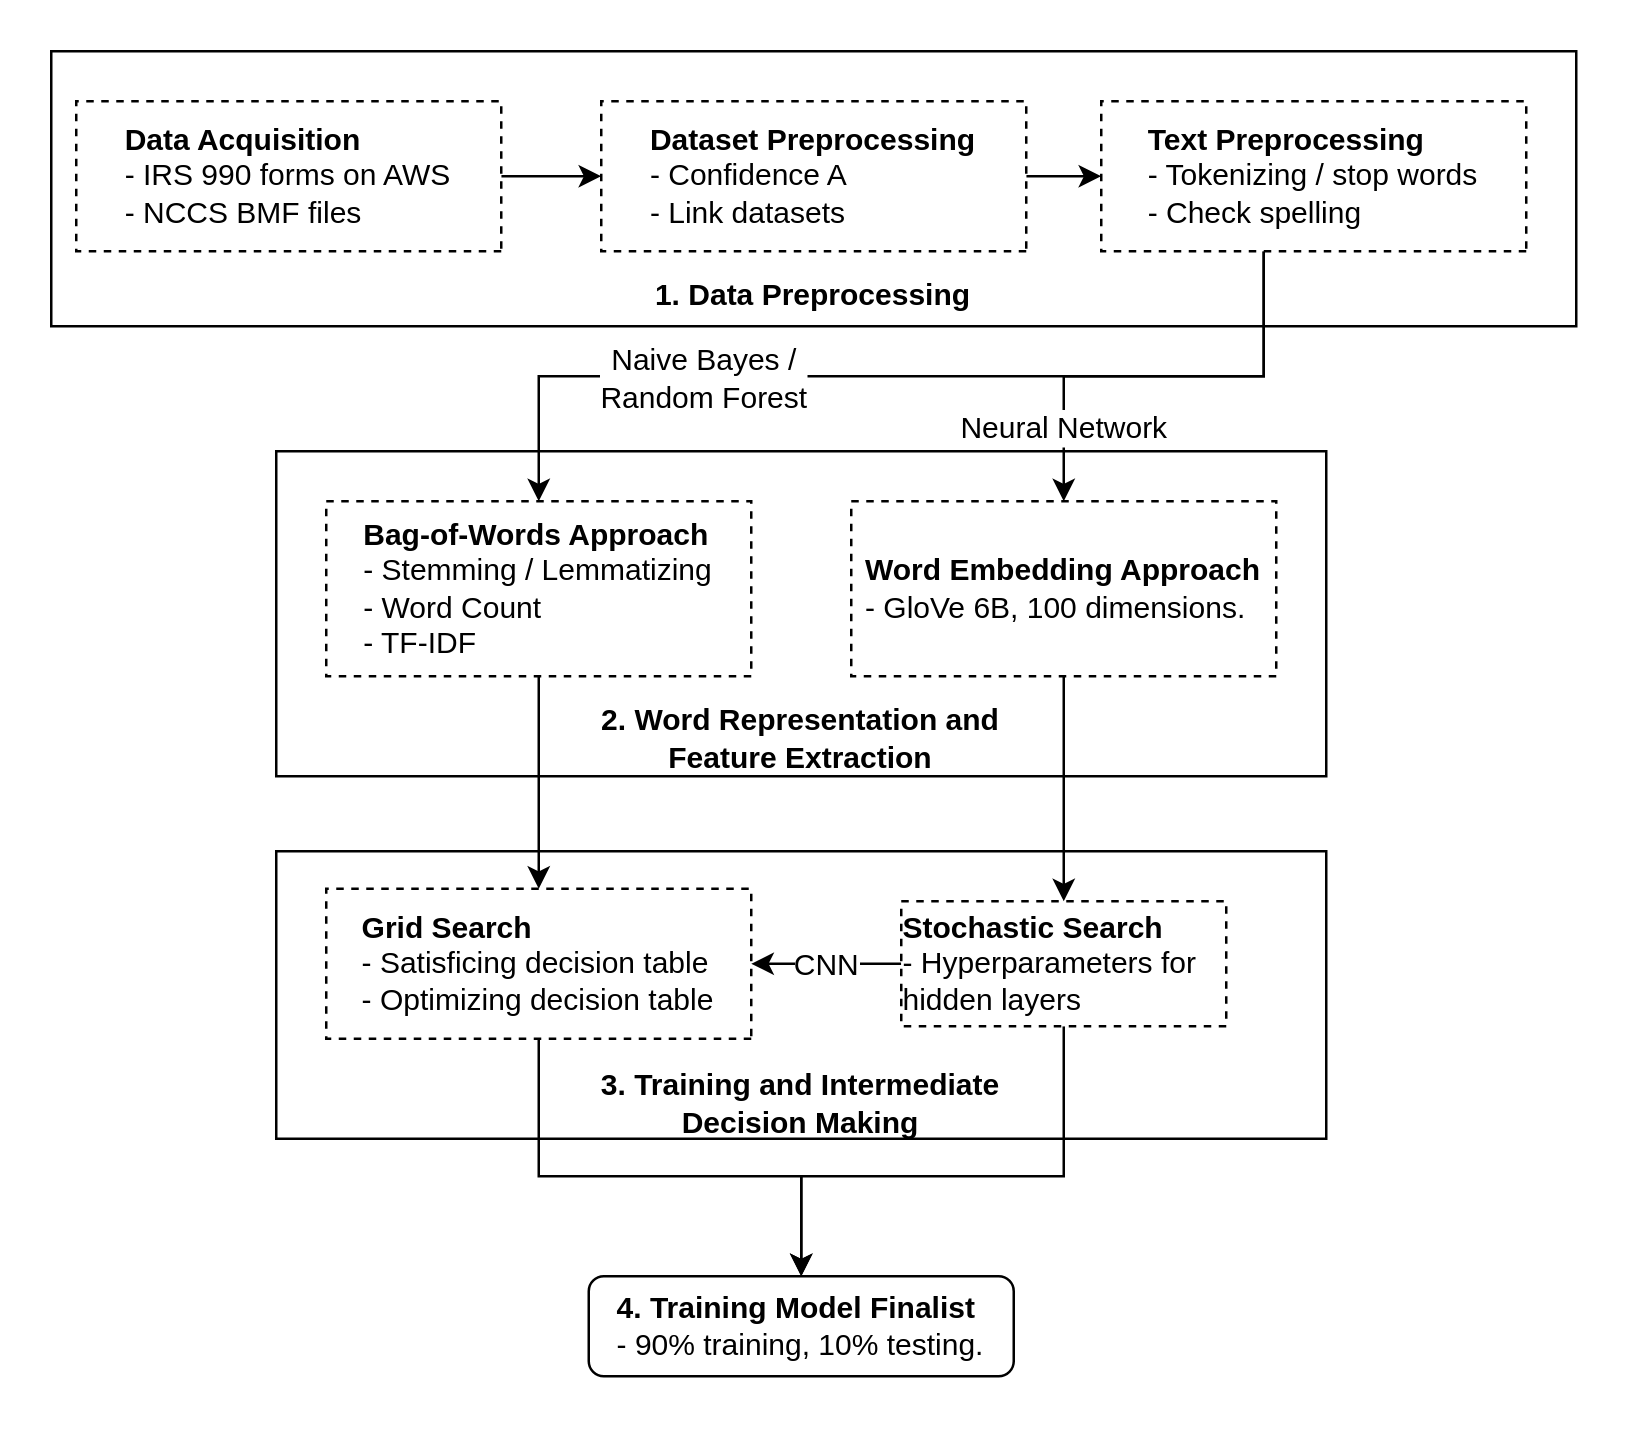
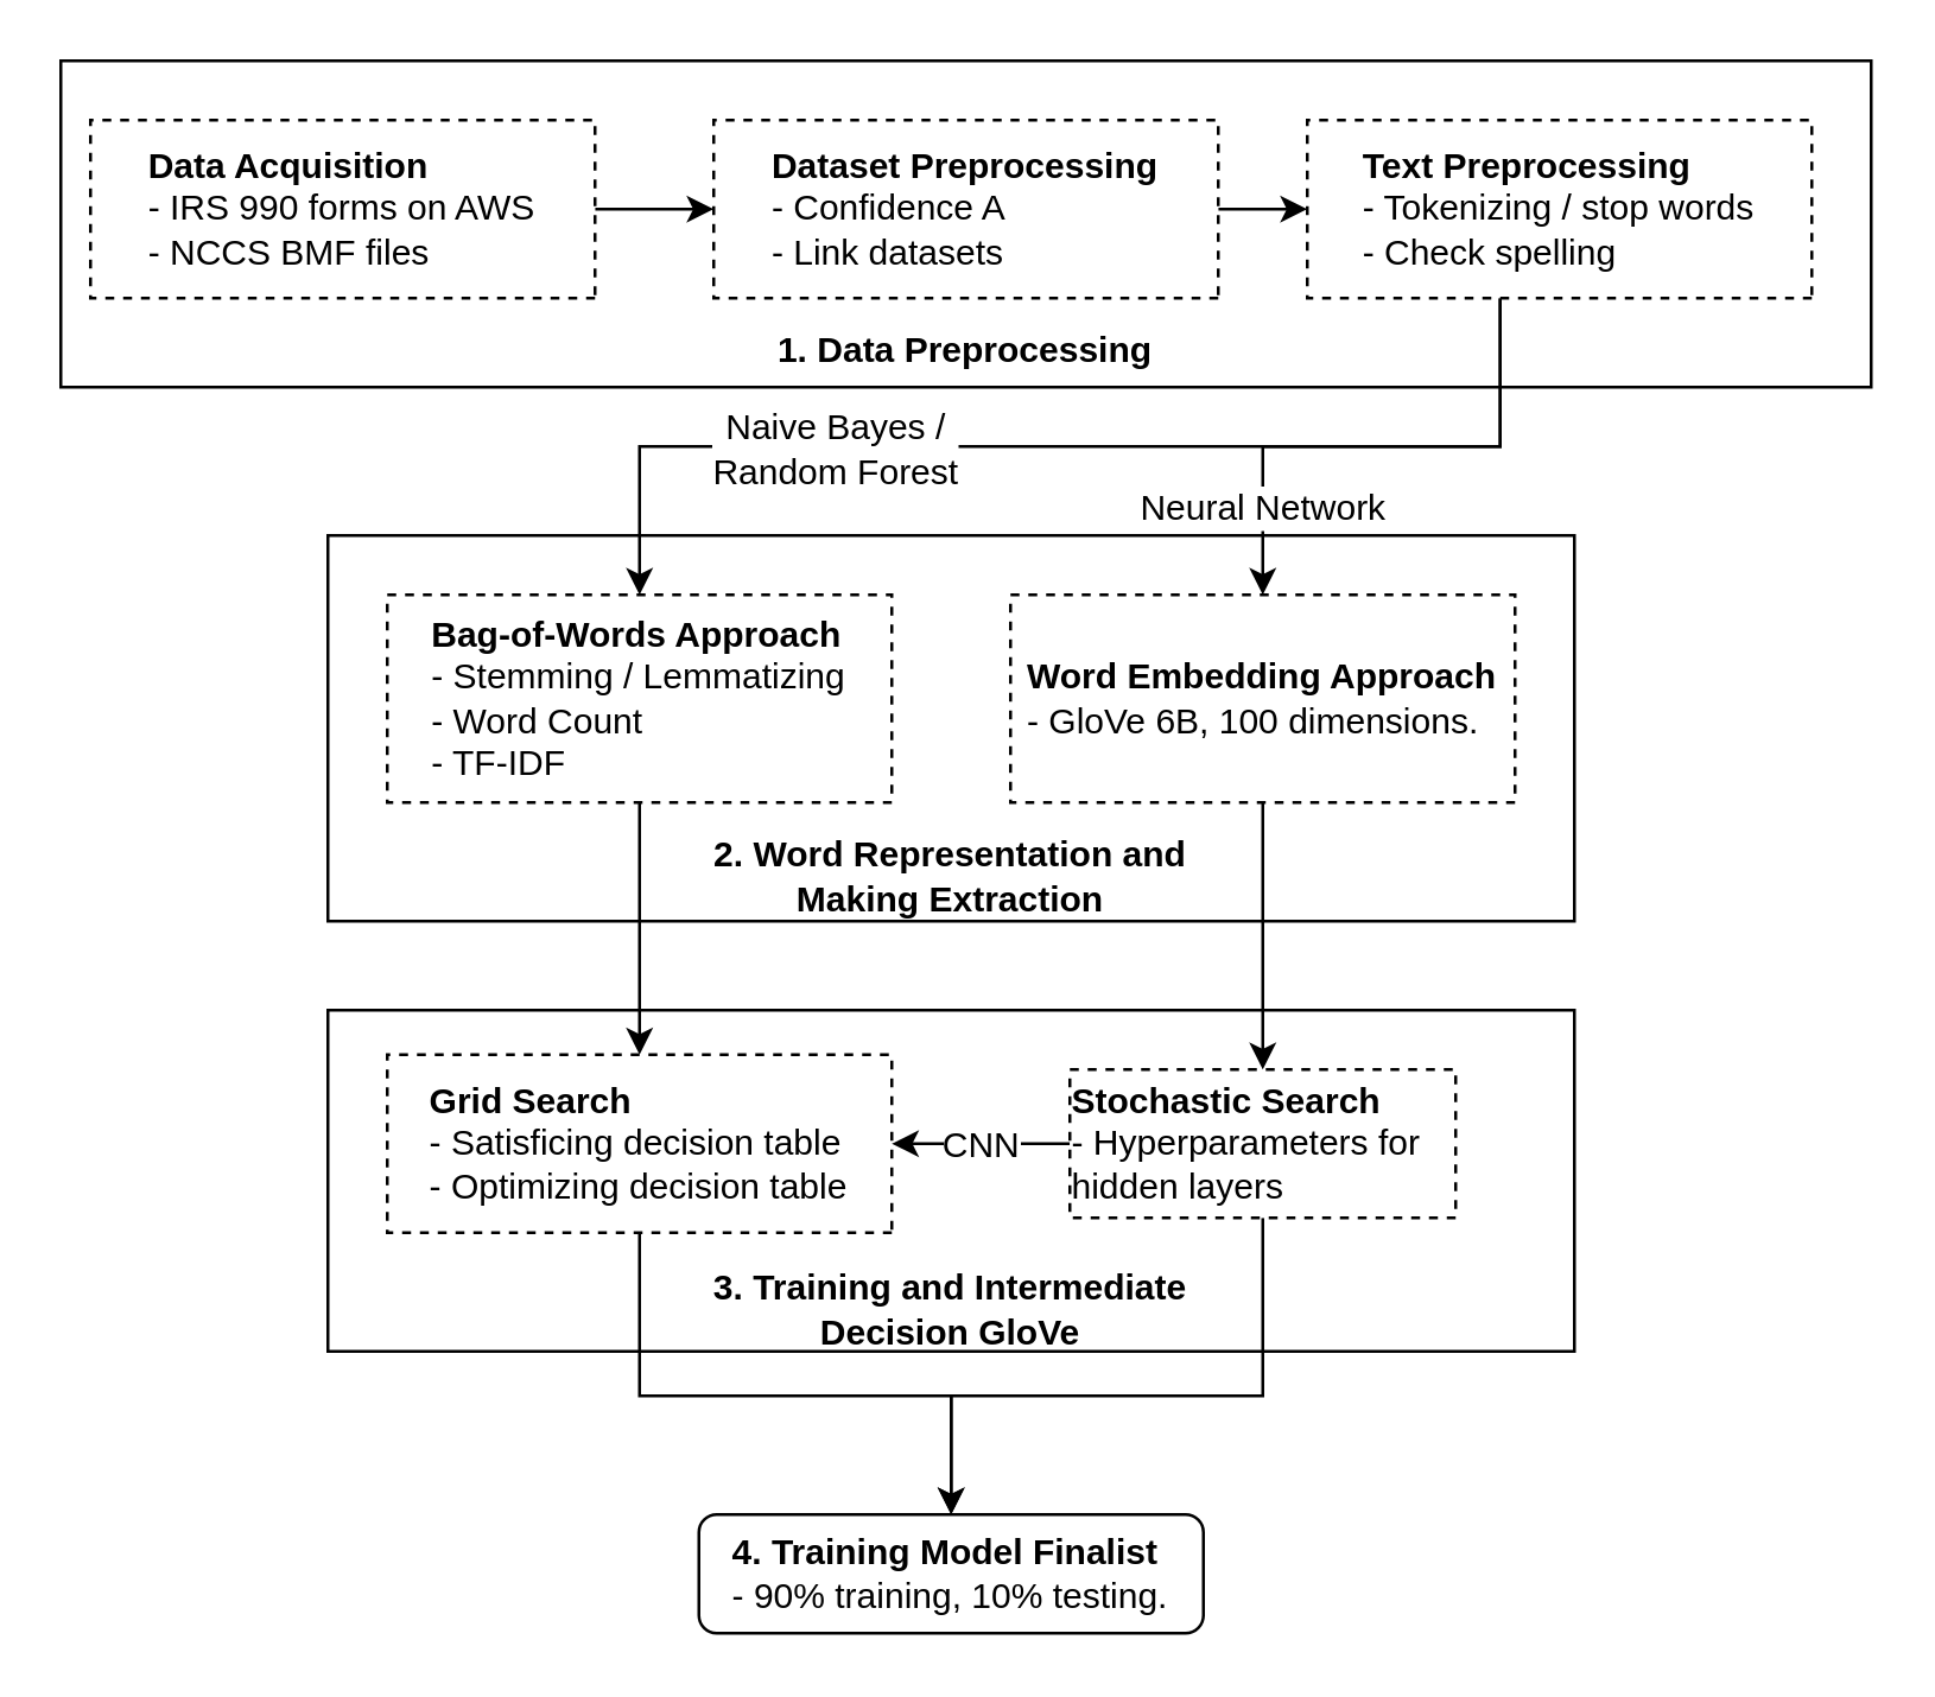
  <mxCell id="0" />
  <mxCell id="1" parent="0" />
  <mxCell id="2" value="" style="group" parent="1" vertex="1" connectable="0"><mxGeometry x="20" y="20" width="610" height="110" as="geometry" /></mxCell>
  <mxCell id="3" value="&lt;b&gt;&lt;br&gt;&lt;br&gt;&lt;br&gt;&lt;br&gt;&lt;br&gt;&lt;br&gt;1. Data Preprocessing&lt;br&gt;&lt;/b&gt;" style="rounded=0;whiteSpace=wrap;html=1;fillColor=none;" parent="2" vertex="1"><mxGeometry width="610" height="110" as="geometry" /></mxCell>
  <mxCell id="4" value="" style="group" parent="1" vertex="1" connectable="0"><mxGeometry x="110" y="340" width="420" height="115" as="geometry" /></mxCell>
- <mxCell id="5" value="&lt;br&gt;&lt;br&gt;&lt;br&gt;&lt;br&gt;&lt;br&gt;&lt;br&gt;&lt;b&gt;3. Training and Intermediate&lt;br&gt;Decision Making&lt;/b&gt;&lt;br&gt;" style="rounded=0;whiteSpace=wrap;html=1;fillColor=none;" parent="4" vertex="1"><mxGeometry width="420" height="115.0" as="geometry" /></mxCell>
+ <mxCell id="5" value="&lt;br&gt;&lt;br&gt;&lt;br&gt;&lt;br&gt;&lt;br&gt;&lt;br&gt;&lt;b&gt;3. Training and Intermediate&lt;br&gt;Decision GloVe&lt;/b&gt;&lt;br&gt;" style="rounded=0;whiteSpace=wrap;html=1;fillColor=none;" parent="4" vertex="1"><mxGeometry width="420" height="115.0" as="geometry" /></mxCell>
  <mxCell id="6" style="edgeStyle=orthogonalEdgeStyle;rounded=0;orthogonalLoop=1;jettySize=auto;html=1;exitX=0.5;exitY=1;exitDx=0;exitDy=0;" parent="1" source="7" target="27" edge="1"><mxGeometry relative="1" as="geometry"><Array as="points"><mxPoint x="215" y="470" /><mxPoint x="320" y="470" /></Array></mxGeometry></mxCell>
  <mxCell id="7" value="&lt;div style=&quot;text-align: left&quot;&gt;&lt;b&gt;Grid Search&lt;/b&gt;&lt;br&gt;&lt;/div&gt;&lt;div style=&quot;text-align: left&quot;&gt;&lt;span&gt;- Satisficing decision table&lt;/span&gt;&lt;b&gt;&lt;br&gt;&lt;/b&gt;&lt;/div&gt;&lt;div style=&quot;text-align: left&quot;&gt;&lt;span&gt;- Optimizing decision table&lt;/span&gt;&lt;/div&gt;" style="rounded=0;whiteSpace=wrap;html=1;flipH=1;flipV=1;fillColor=none;dashed=1;" parent="1" vertex="1"><mxGeometry x="130" y="355" width="170" height="60" as="geometry" /></mxCell>
  <mxCell id="8" value="" style="edgeStyle=orthogonalEdgeStyle;rounded=0;orthogonalLoop=1;jettySize=auto;html=1;" parent="1" source="9" target="11" edge="1"><mxGeometry relative="1" as="geometry" /></mxCell>
  <mxCell id="9" value="&lt;div style=&quot;text-align: left&quot;&gt;&lt;b&gt;&lt;font style=&quot;font-size: 12px&quot;&gt;Data Acquisition&lt;/font&gt;&lt;/b&gt;&lt;/div&gt;&lt;div style=&quot;text-align: left&quot;&gt;&lt;span&gt;&lt;font style=&quot;font-size: 12px&quot;&gt;- IRS 990 forms on AWS&lt;/font&gt;&lt;/span&gt;&lt;/div&gt;&lt;div style=&quot;text-align: left&quot;&gt;&lt;font style=&quot;font-size: 12px&quot;&gt;- NCCS BMF files&lt;/font&gt;&lt;/div&gt;" style="rounded=0;whiteSpace=wrap;html=1;flipH=1;flipV=1;dashed=1;" parent="1" vertex="1"><mxGeometry x="30" y="40" width="170" height="60" as="geometry" /></mxCell>
  <mxCell id="10" style="edgeStyle=orthogonalEdgeStyle;rounded=0;orthogonalLoop=1;jettySize=auto;html=1;exitX=1;exitY=0.5;exitDx=0;exitDy=0;entryX=0;entryY=0.5;entryDx=0;entryDy=0;" parent="1" source="11" target="14" edge="1"><mxGeometry relative="1" as="geometry" /></mxCell>
  <mxCell id="11" value="&lt;div style=&quot;text-align: left&quot;&gt;&lt;b&gt;&lt;font style=&quot;font-size: 12px&quot;&gt;Dataset Preprocessing&lt;/font&gt;&lt;/b&gt;&lt;/div&gt;&lt;div style=&quot;text-align: left&quot;&gt;&lt;span&gt;&lt;font style=&quot;font-size: 12px&quot;&gt;- Confidence A&lt;/font&gt;&lt;/span&gt;&lt;/div&gt;&lt;div style=&quot;text-align: left&quot;&gt;&lt;span&gt;&lt;font style=&quot;font-size: 12px&quot;&gt;- Link datasets&lt;/font&gt;&lt;/span&gt;&lt;/div&gt;" style="rounded=0;whiteSpace=wrap;html=1;flipH=1;flipV=1;dashed=1;" parent="1" vertex="1"><mxGeometry x="240" y="40" width="170" height="60" as="geometry" /></mxCell>
  <mxCell id="12" style="edgeStyle=orthogonalEdgeStyle;rounded=0;orthogonalLoop=1;jettySize=auto;html=1;entryX=0.5;entryY=0;entryDx=0;entryDy=0;" parent="1" source="14" target="17" edge="1"><mxGeometry relative="1" as="geometry"><Array as="points"><mxPoint x="505" y="150" /><mxPoint x="215" y="150" /></Array></mxGeometry></mxCell>
  <mxCell id="13" style="edgeStyle=orthogonalEdgeStyle;rounded=0;orthogonalLoop=1;jettySize=auto;html=1;entryX=0.5;entryY=0;entryDx=0;entryDy=0;" parent="1" source="14" target="18" edge="1"><mxGeometry relative="1" as="geometry"><Array as="points"><mxPoint x="505" y="150" /><mxPoint x="425" y="150" /></Array></mxGeometry></mxCell>
  <mxCell id="14" value="&lt;div style=&quot;text-align: left&quot;&gt;&lt;b&gt;&lt;font style=&quot;font-size: 12px&quot;&gt;Text Preprocessing&lt;/font&gt;&lt;/b&gt;&lt;/div&gt;&lt;div style=&quot;text-align: left&quot;&gt;&lt;span&gt;- Tokenizing / stop words&lt;/span&gt;&lt;/div&gt;&lt;div style=&quot;text-align: left&quot;&gt;&lt;span&gt;- Check spelling&lt;/span&gt;&lt;/div&gt;" style="rounded=0;whiteSpace=wrap;html=1;flipH=1;flipV=1;dashed=1;" parent="1" vertex="1"><mxGeometry x="440" y="40" width="170" height="60" as="geometry" /></mxCell>
  <mxCell id="15" value="" style="group" parent="1" vertex="1" connectable="0"><mxGeometry x="110" y="180" width="420" height="130" as="geometry" /></mxCell>
- <mxCell id="16" value="&lt;br&gt;&lt;br&gt;&lt;br&gt;&lt;br&gt;&lt;br&gt;&lt;br&gt;&lt;br&gt;&lt;b&gt;2. Word Representation and&lt;/b&gt;&lt;br&gt;&lt;b&gt;Feature Extraction&lt;/b&gt;" style="rounded=0;whiteSpace=wrap;html=1;fillColor=none;" parent="15" vertex="1"><mxGeometry width="420" height="130" as="geometry" /></mxCell>
+ <mxCell id="16" value="&lt;br&gt;&lt;br&gt;&lt;br&gt;&lt;br&gt;&lt;br&gt;&lt;br&gt;&lt;br&gt;&lt;b&gt;2. Word Representation and&lt;/b&gt;&lt;br&gt;&lt;b&gt;Making Extraction&lt;/b&gt;" style="rounded=0;whiteSpace=wrap;html=1;fillColor=none;" parent="15" vertex="1"><mxGeometry width="420" height="130" as="geometry" /></mxCell>
  <mxCell id="17" value="&lt;div style=&quot;text-align: left&quot;&gt;&lt;span&gt;&lt;b&gt;Bag-of-Words Approach&lt;/b&gt;&lt;/span&gt;&lt;/div&gt;&lt;div style=&quot;text-align: left&quot;&gt;&lt;span&gt;- Stemming / Lemmatizing&lt;/span&gt;&lt;br&gt;&lt;/div&gt;&lt;div style=&quot;text-align: left&quot;&gt;&lt;span&gt;- Word Count&lt;/span&gt;&lt;/div&gt;&lt;div style=&quot;text-align: left&quot;&gt;&lt;span&gt;- TF-IDF&lt;/span&gt;&lt;/div&gt;" style="rounded=0;whiteSpace=wrap;html=1;flipH=1;flipV=1;dashed=1;" parent="15" vertex="1"><mxGeometry x="20" y="20" width="170" height="70" as="geometry" /></mxCell>
  <mxCell id="18" value="&lt;div style=&quot;text-align: left&quot;&gt;&lt;span&gt;&lt;b&gt;Word Embedding Approach&lt;/b&gt;&lt;/span&gt;&lt;/div&gt;&lt;div style=&quot;text-align: left&quot;&gt;&lt;span&gt;- GloVe 6B, 100 dimensions.&lt;br&gt;&lt;/span&gt;&lt;/div&gt;" style="rounded=0;whiteSpace=wrap;html=1;flipH=1;flipV=1;dashed=1;" parent="15" vertex="1"><mxGeometry x="230" y="20" width="170" height="70" as="geometry" /></mxCell>
  <mxCell id="19" value="" style="edgeStyle=orthogonalEdgeStyle;rounded=0;orthogonalLoop=1;jettySize=auto;html=1;" parent="1" source="22" target="7" edge="1"><mxGeometry relative="1" as="geometry" /></mxCell>
  <mxCell id="20" value="CNN" style="text;html=1;resizable=0;points=[];align=center;verticalAlign=middle;labelBackgroundColor=#ffffff;" parent="19" vertex="1" connectable="0"><mxGeometry x="-0.003" y="-7" relative="1" as="geometry"><mxPoint x="-0.5" y="7" as="offset" /></mxGeometry></mxCell>
  <mxCell id="21" style="edgeStyle=orthogonalEdgeStyle;rounded=0;orthogonalLoop=1;jettySize=auto;html=1;exitX=0.5;exitY=1;exitDx=0;exitDy=0;entryX=0.5;entryY=0;entryDx=0;entryDy=0;" parent="1" source="22" target="27" edge="1"><mxGeometry relative="1" as="geometry"><Array as="points"><mxPoint x="425" y="470" /><mxPoint x="320" y="470" /></Array></mxGeometry></mxCell>
  <mxCell id="22" value="&lt;div style=&quot;text-align: left&quot;&gt;&lt;b&gt;Stochastic&amp;nbsp;&lt;/b&gt;&lt;b&gt;Search&lt;/b&gt;&lt;/div&gt;&lt;div style=&quot;text-align: left&quot;&gt;&lt;span&gt;-&amp;nbsp;&lt;/span&gt;&lt;span style=&quot;text-align: center&quot;&gt;Hyperparameters for hidden&amp;nbsp;&lt;/span&gt;&lt;span style=&quot;text-align: center&quot;&gt;layers&lt;/span&gt;&lt;/div&gt;" style="rounded=0;whiteSpace=wrap;html=1;flipH=1;flipV=1;dashed=1;" parent="1" vertex="1"><mxGeometry x="360" y="360" width="130" height="50" as="geometry" /></mxCell>
  <mxCell id="23" style="edgeStyle=orthogonalEdgeStyle;rounded=0;orthogonalLoop=1;jettySize=auto;html=1;entryX=0.5;entryY=0;entryDx=0;entryDy=0;" parent="1" source="18" target="22" edge="1"><mxGeometry relative="1" as="geometry" /></mxCell>
  <mxCell id="24" value="Neural Network" style="text;html=1;resizable=0;points=[];align=center;verticalAlign=middle;labelBackgroundColor=#ffffff;" parent="23" vertex="1" connectable="0"><mxGeometry x="0.154" y="-2" relative="1" as="geometry"><mxPoint x="1.5" y="-151.5" as="offset" /></mxGeometry></mxCell>
  <mxCell id="25" style="edgeStyle=orthogonalEdgeStyle;rounded=0;orthogonalLoop=1;jettySize=auto;html=1;exitX=0.5;exitY=1;exitDx=0;exitDy=0;entryX=0.5;entryY=0;entryDx=0;entryDy=0;" parent="1" source="17" target="7" edge="1"><mxGeometry relative="1" as="geometry" /></mxCell>
  <mxCell id="26" value="Naive Bayes / &lt;br&gt;Random Forest" style="text;html=1;resizable=0;points=[];align=center;verticalAlign=middle;labelBackgroundColor=#ffffff;" parent="25" vertex="1" connectable="0"><mxGeometry x="0.242" y="3" relative="1" as="geometry"><mxPoint x="62" y="-173" as="offset" /></mxGeometry></mxCell>
  <mxCell id="27" value="&lt;div style=&quot;text-align: left&quot;&gt;&lt;span&gt;&lt;b&gt;4. Training Model Finalist&lt;/b&gt;&lt;/span&gt;&lt;/div&gt;&lt;div style=&quot;text-align: left&quot;&gt;&lt;span&gt;- 90% training, 10% testing.&lt;/span&gt;&lt;/div&gt;" style="rounded=1;whiteSpace=wrap;html=1;flipH=1;flipV=1;fillColor=none;" parent="1" vertex="1"><mxGeometry x="235" y="510" width="170" height="40" as="geometry" /></mxCell>
